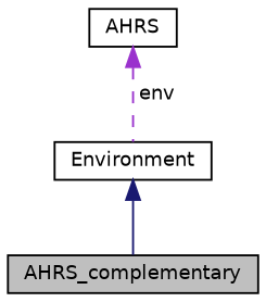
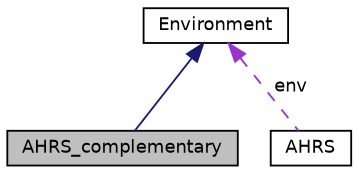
  digraph {
    fontname="DejaVu Sans"
    node [color=black fillcolor=white fontname="DejaVu Sans" fontsize=10 shape=record style=filled]
    edge [dir=back fontname="DejaVu Sans" fontsize=10 labelfontname=Helvetica labelfontsize=10]
    n1 [fillcolor=grey75 fontcolor=black height=0.2 label=AHRS_complementary width=0.4]
    n2 [height=0.2 label=AHRS width=0.4]
    n3 [height=0.2 label=Environment width=0.4]
    n3 -> n1 [color=midnightblue style=solid]
-   n2 -> n3 [color=darkorchid3 label=" env" style=dashed]
+   n3 -> n2 [color=darkorchid3 label=" env" style=dashed]
  }
